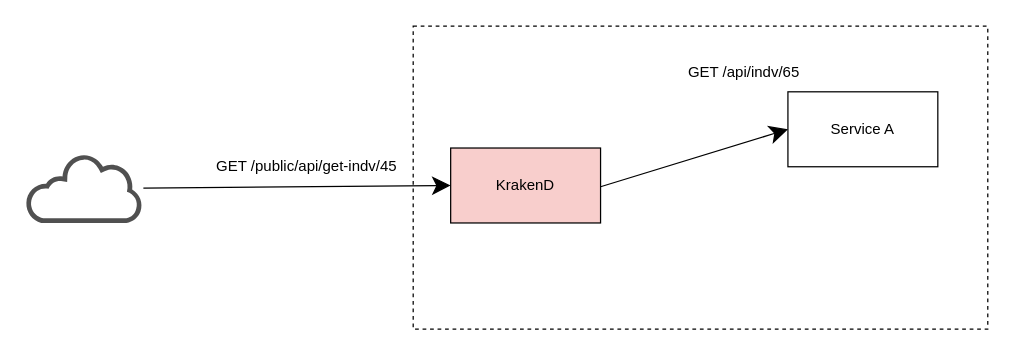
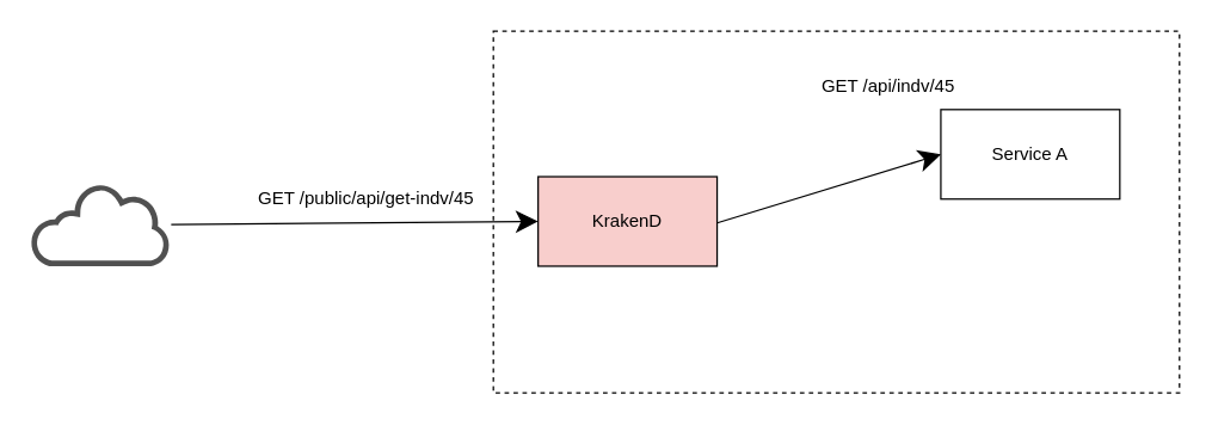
  <mxCell id="0" />
  <mxCell id="1" parent="0" />
  <mxCell id="2" value="" style="rounded=0;whiteSpace=wrap;html=1;dashed=1;fillColor=none;" vertex="1" parent="1"><mxGeometry x="330" y="20.5" width="460" height="242.5" as="geometry" /></mxCell>
  <mxCell id="3" value="KrakenD" style="rounded=0;whiteSpace=wrap;html=1;fillColor=#f8cecc;" vertex="1" parent="1"><mxGeometry x="360" y="118" width="120" height="60" as="geometry" /></mxCell>
  <mxCell id="4" value="" style="sketch=0;pointerEvents=1;shadow=0;dashed=0;html=1;strokeColor=none;fillColor=#505050;labelPosition=center;verticalLabelPosition=bottom;outlineConnect=0;verticalAlign=top;align=center;shape=mxgraph.office.clouds.cloud;" vertex="1" parent="1"><mxGeometry x="20" y="123" width="94" height="55" as="geometry" /></mxCell>
  <mxCell id="5" value="Service A" style="rounded=0;whiteSpace=wrap;html=1;" vertex="1" parent="1"><mxGeometry x="630" y="73" width="120" height="60" as="geometry" /></mxCell>
  <mxCell id="6" value="" style="endArrow=classic;html=1;rounded=0;entryX=0;entryY=0.5;entryDx=0;entryDy=0;endSize=12;" edge="1" parent="1" source="4" target="3"><mxGeometry width="50" height="50" relative="1" as="geometry"><mxPoint x="390" y="343" as="sourcePoint" /><mxPoint x="440" y="293" as="targetPoint" /></mxGeometry></mxCell>
  <mxCell id="7" value="" style="endArrow=classic;html=1;rounded=0;entryX=0;entryY=0.5;entryDx=0;entryDy=0;endSize=12;" edge="1" parent="1" target="5"><mxGeometry width="50" height="50" relative="1" as="geometry"><mxPoint x="480" y="149" as="sourcePoint" /><mxPoint x="606" y="147" as="targetPoint" /></mxGeometry></mxCell>
  <mxCell id="8" value="GET /public/api/get-indv/45" style="text;html=1;strokeColor=none;fillColor=none;align=center;verticalAlign=middle;whiteSpace=wrap;rounded=0;" vertex="1" parent="1"><mxGeometry x="160" y="118" width="170" height="30" as="geometry" /></mxCell>
- <mxCell id="9" value="GET /api/indv/65" style="text;html=1;strokeColor=none;fillColor=none;align=center;verticalAlign=middle;whiteSpace=wrap;rounded=0;" vertex="1" parent="1"><mxGeometry x="510" y="43" width="170" height="30" as="geometry" /></mxCell>
+ <mxCell id="9" value="GET /api/indv/45" style="text;html=1;strokeColor=none;fillColor=none;align=center;verticalAlign=middle;whiteSpace=wrap;rounded=0;" vertex="1" parent="1"><mxGeometry x="510" y="43" width="170" height="30" as="geometry" /></mxCell>
